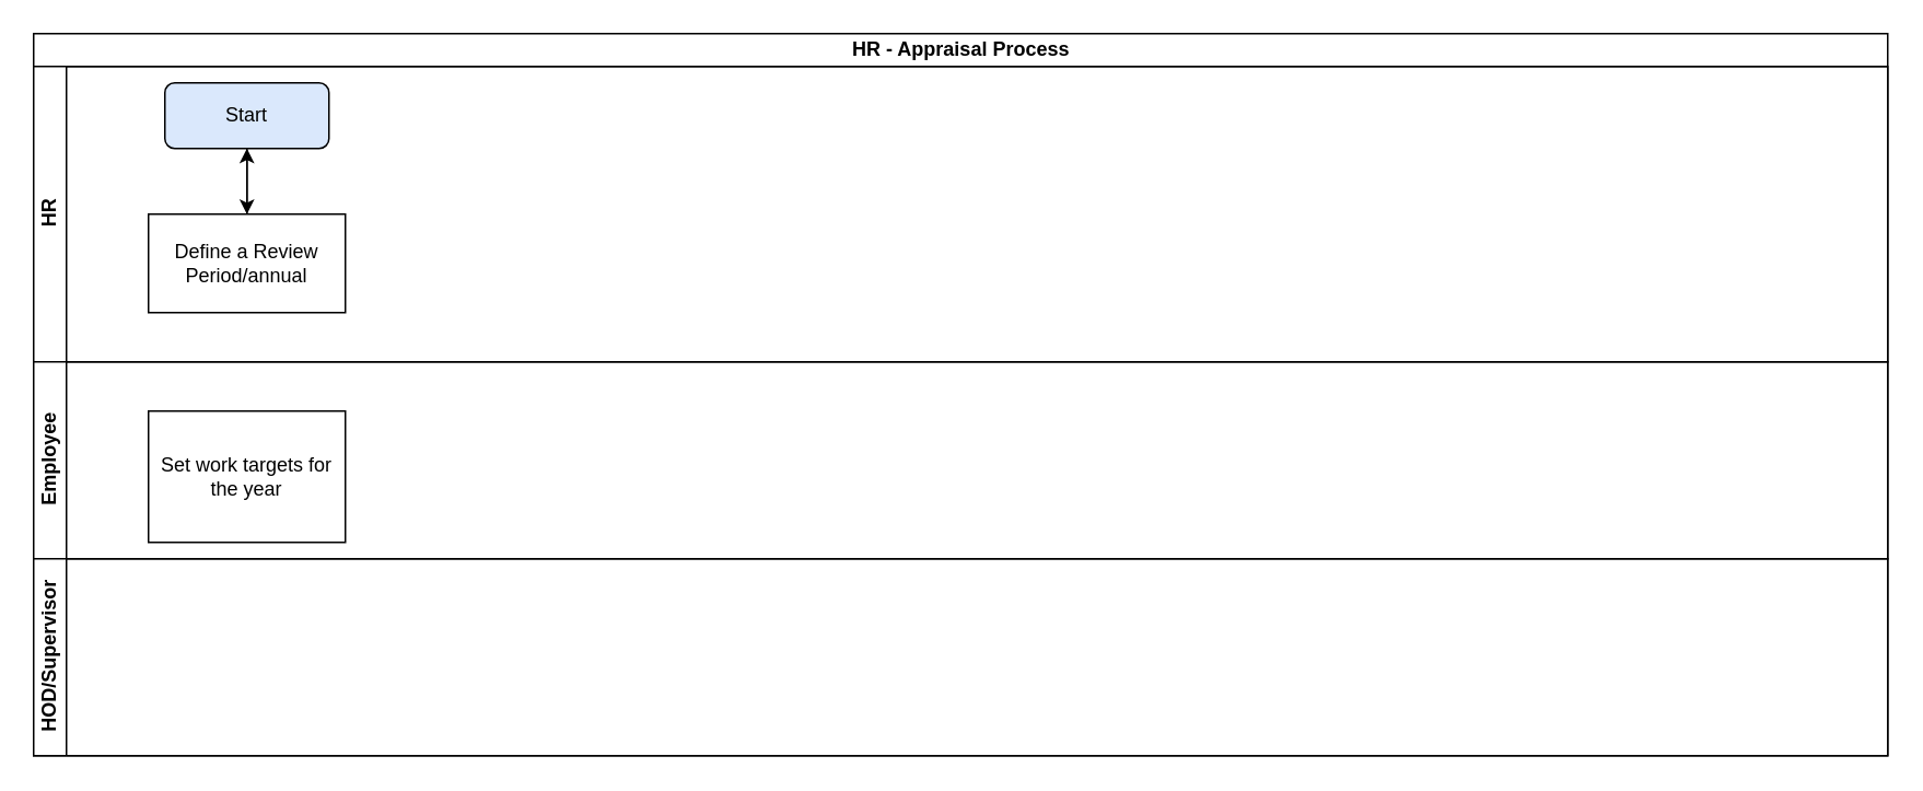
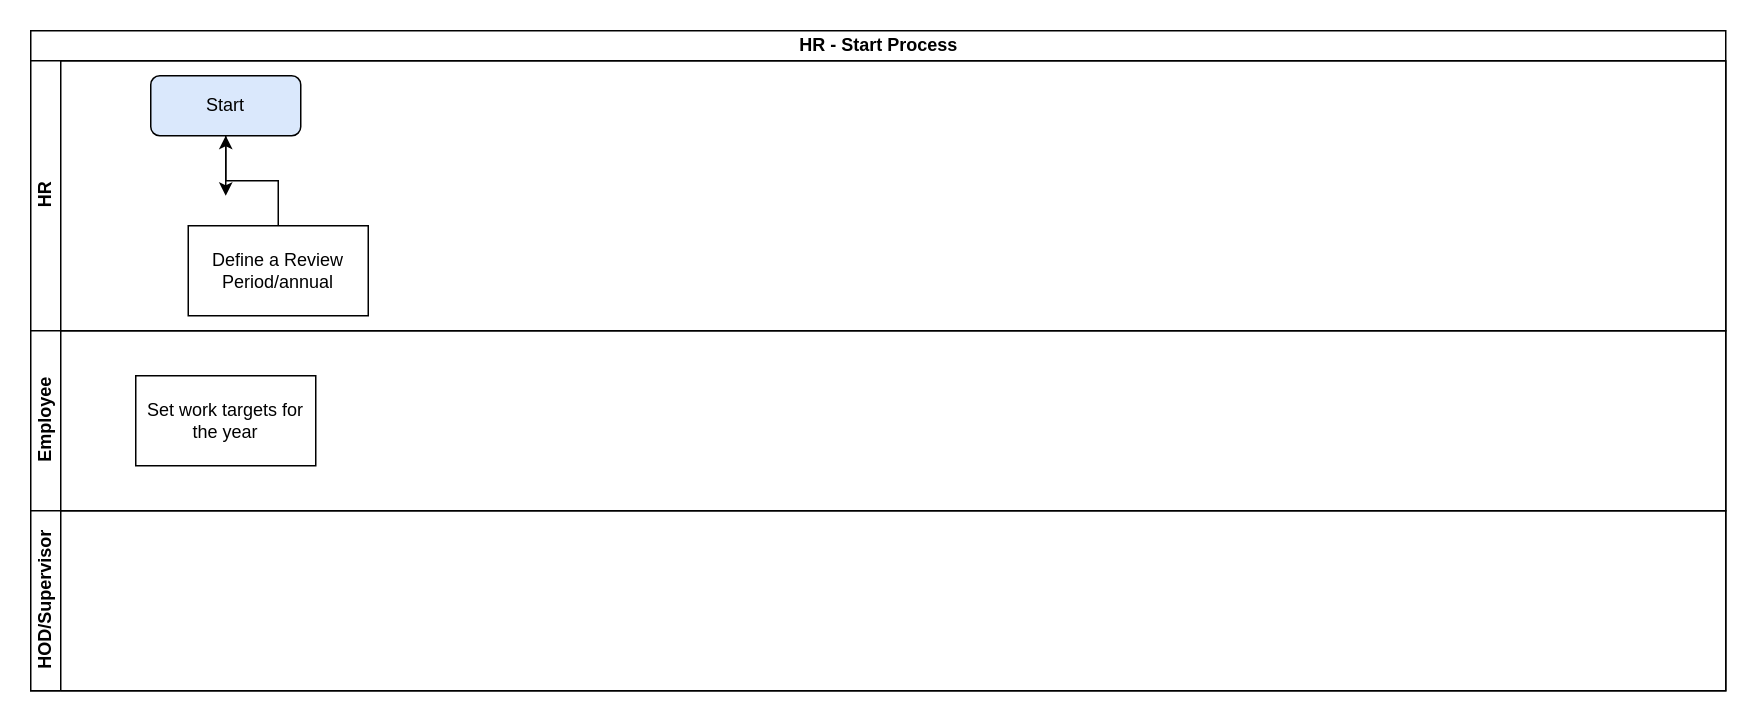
  <mxCell id="0" />
  <mxCell id="1" parent="0" />
- <mxCell id="2" value="HR - Appraisal Process" style="swimlane;html=1;childLayout=stackLayout;resizeParent=1;resizeParentMax=0;horizontal=1;startSize=20;horizontalStack=0;" vertex="1" parent="1"><mxGeometry x="20" y="20" width="1130" height="440" as="geometry" /></mxCell>
+ <mxCell id="2" value="HR - Start Process" style="swimlane;html=1;childLayout=stackLayout;resizeParent=1;resizeParentMax=0;horizontal=1;startSize=20;horizontalStack=0;" vertex="1" parent="1"><mxGeometry x="20" y="20" width="1130" height="440" as="geometry" /></mxCell>
  <mxCell id="3" value="HR" style="swimlane;html=1;startSize=20;horizontal=0;" vertex="1" parent="2"><mxGeometry y="20" width="1130" height="180" as="geometry" /></mxCell>
  <mxCell id="4" value="Start" style="rounded=1;whiteSpace=wrap;html=1;fillColor=#dae8fc;" vertex="1" parent="3"><mxGeometry x="80" y="10" width="100" height="40" as="geometry" /></mxCell>
- <mxCell id="5" value="Define a Review Period/annual" style="rounded=0;whiteSpace=wrap;html=1;" vertex="1" parent="3"><mxGeometry x="70" y="90" width="120" height="60" as="geometry" /></mxCell>
+ <mxCell id="5" value="Define a Review Period/annual" style="rounded=0;whiteSpace=wrap;html=1;" vertex="1" parent="3"><mxGeometry x="105" y="110" width="120" height="60" as="geometry" /></mxCell>
  <mxCell id="6" value="Employee" style="swimlane;html=1;startSize=20;horizontal=0;" vertex="1" parent="2"><mxGeometry y="200" width="1130" height="120" as="geometry" /></mxCell>
- <mxCell id="7" value="Set work targets for the year" style="whiteSpace=wrap;html=1;rounded=0;" vertex="1" parent="6"><mxGeometry x="70" y="30" width="120" height="80" as="geometry" /></mxCell>
+ <mxCell id="7" value="Set work targets for the year" style="whiteSpace=wrap;html=1;rounded=0;" vertex="1" parent="6"><mxGeometry x="70" y="30" width="120" height="60" as="geometry" /></mxCell>
  <mxCell id="8" value="HOD/Supervisor" style="swimlane;html=1;startSize=20;horizontal=0;" vertex="1" parent="2"><mxGeometry y="320" width="1130" height="120" as="geometry" /></mxCell>
  <mxCell id="9" value="" style="edgeStyle=orthogonalEdgeStyle;rounded=0;orthogonalLoop=1;jettySize=auto;html=1;" edge="1" parent="2" source="4"><mxGeometry relative="1" as="geometry"><mxPoint x="130" y="110" as="targetPoint" /></mxGeometry></mxCell>
  <mxCell id="10" value="" style="edgeStyle=orthogonalEdgeStyle;rounded=0;orthogonalLoop=1;jettySize=auto;html=1;" edge="1" parent="2" source="5" target="4"><mxGeometry relative="1" as="geometry" /></mxCell>
